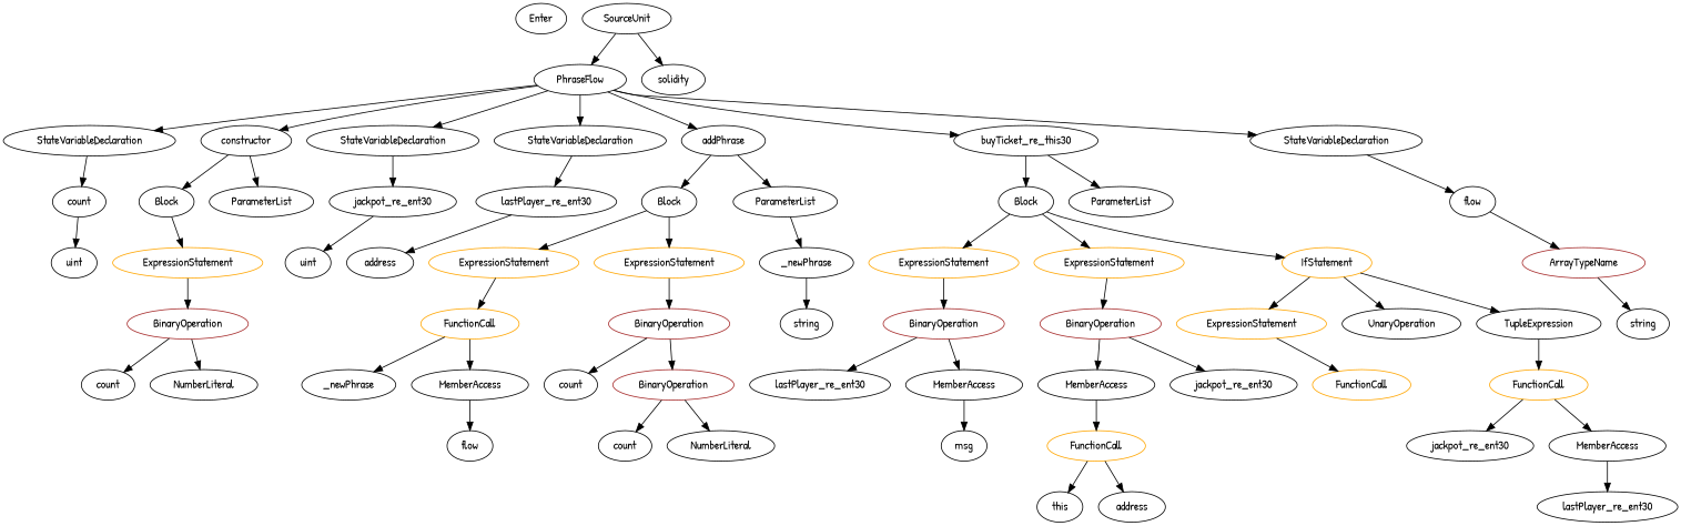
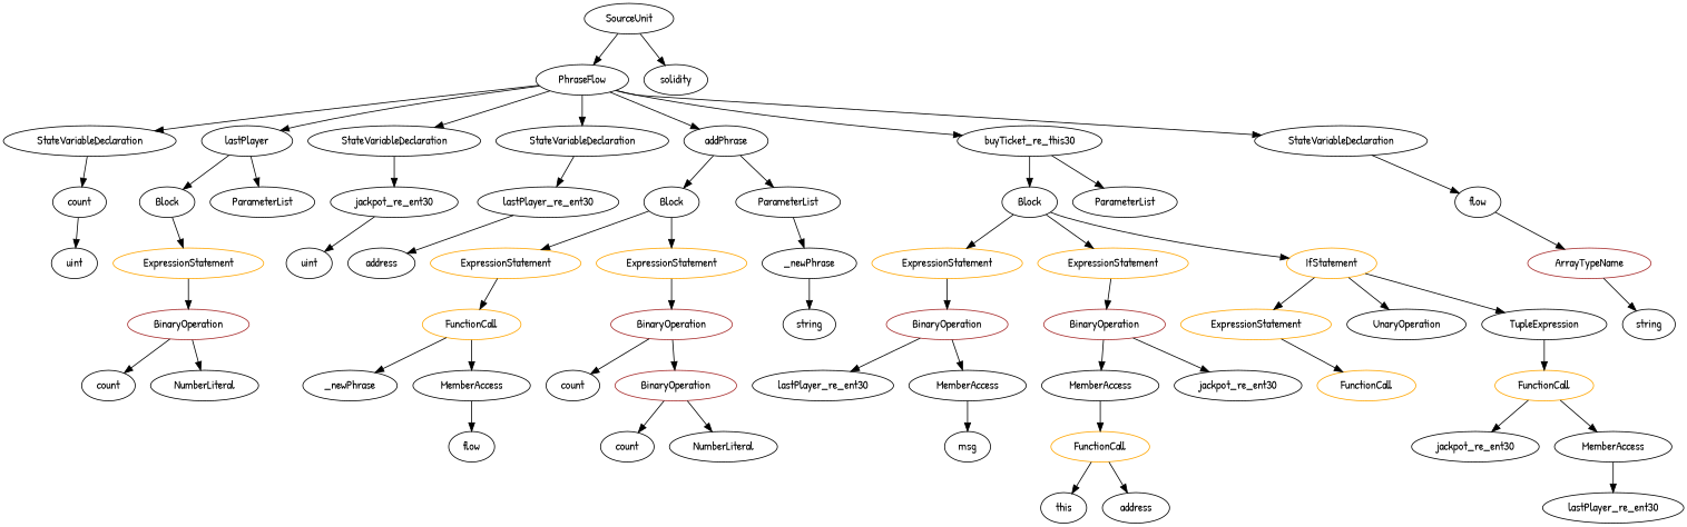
  strict digraph {
    fontname="Patrick Hand"
    node [fontname="Patrick Hand" color=black]
    edge [fontname="Patrick Hand"]
-   Enter [height=0.5 width=0.83628 color=""]
    n2 [color=orange height=0.5 label=ExpressionStatement width=2.458]
    n3 [color=brown height=0.5 label=BinaryOperation width=1.9867]
    n4 [height=0.5 label=lastPlayer_re_ent30 width=2.3055]
    n5 [height=0.5 label=MemberAccess width=1.9174]
    n6 [height=0.5 label=msg width=0.75]
    n7 [height=0.5 label=jackpot_re_ent30 width=2.0838]
    n8 [height=0.5 label=flow width=0.75311]
    n9 [height=0.5 label=StateVariableDeclaration width=2.8184]
    n10 [height=0.5 label=count width=0.87786]
    n11 [height=0.5 label=uint width=0.75]
-   n12 [height=0.5 label=constructor width=1.4877]
+   n12 [height=0.5 label=lastPlayer width=1.4877]
    n13 [height=0.5 label=Block width=0.90558]
    n14 [height=0.5 label=ParameterList width=1.7095]
    n15 [color=orange height=0.5 label=ExpressionStatement width=2.458]
    n16 [color=brown height=0.5 label=BinaryOperation width=1.9867]
    n17 [height=0.5 label=PhraseFlow width=1.5155]
    n18 [height=0.5 label=StateVariableDeclaration width=2.8184]
    n19 [height=0.5 label=StateVariableDeclaration width=2.8184]
    n20 [height=0.5 label=addPhrase width=1.3769]
    n21 [height=0.5 label=buyTicket_re_this30 width=2.361]
    n22 [height=0.5 label=StateVariableDeclaration width=2.8184]
    n23 [height=0.5 label=jackpot_re_ent30 width=2.0838]
    n24 [height=0.5 label=lastPlayer_re_ent30 width=2.3055]
    n25 [height=0.5 label=Block width=0.90558]
    n26 [height=0.5 label=ParameterList width=1.7095]
    n27 [height=0.5 label=Block width=0.90558]
    n28 [height=0.5 label=ParameterList width=1.7095]
    n29 [height=0.5 label=flow width=0.75311]
    n30 [height=0.5 label=uint width=0.75]
    n31 [height=0.5 label=address width=1.0996]
    n32 [color=orange height=0.5 label=ExpressionStatement width=2.458]
    n33 [color=orange height=0.5 label=ExpressionStatement width=2.458]
    n34 [height=0.5 label=_newPhrase width=1.5432]
    n35 [color=orange height=0.5 label=ExpressionStatement width=2.458]
    n36 [color=orange height=0.5 label=IfStatement width=1.4739]
    n37 [color=brown height=0.5 label=ArrayTypeName width=2.0145]
    n38 [height=0.5 label=string width=0.864]
    n39 [height=0.5 label=count width=0.87786]
    n40 [height=0.5 label=SourceUnit width=1.46]
    n41 [height=0.5 label=solidity width=1.0442]
    n42 [color=brown height=0.5 label=BinaryOperation width=1.9867]
    n43 [height=0.5 label=count width=0.87786]
    n44 [height=0.5 label=NumberLiteral width=1.765]
    n45 [color=orange height=0.5 label=FunctionCall width=1.6125]
    n46 [color=brown height=0.5 label=BinaryOperation width=1.9867]
    n47 [height=0.5 label=_newPhrase width=1.5432]
    n48 [height=0.5 label=MemberAccess width=1.9174]
    n49 [height=0.5 label=count width=0.87786]
    n50 [color=orange height=0.5 label=FunctionCall width=1.6125]
    n51 [height=0.5 label=MemberAccess width=1.9174]
    n52 [height=0.5 label=lastPlayer_re_ent30 width=2.3055]
    n53 [color=brown height=0.5 label=BinaryOperation width=1.9867]
    n54 [height=0.5 label=MemberAccess width=1.9174]
    n55 [height=0.5 label=jackpot_re_ent30 width=2.0838]
    n56 [color=orange height=0.5 label=FunctionCall width=1.6125]
    n57 [height=0.5 label=string width=0.864]
    n58 [color=orange height=0.5 label=FunctionCall width=1.6125]
    n59 [height=0.5 label=NumberLiteral width=1.765]
    n60 [color=orange height=0.5 label=ExpressionStatement width=2.458]
    n61 [height=0.5 label=UnaryOperation width=1.9452]
    n62 [height=0.5 label=TupleExpression width=2.0422]
    n63 [height=0.5 label=this width=0.75]
    n64 [height=0.5 label=address width=1.0996]
    n2 -> n3
    n3 -> n4
    n3 -> n5
    n5 -> n6
    n9 -> n10
    n10 -> n11
    n12 -> n13
    n12 -> n14
    n13 -> n15
    n15 -> n16
    n16 -> n49
    n16 -> n59
    n17 -> n9
    n17 -> n12
    n17 -> n18
    n17 -> n19
    n17 -> n20
    n17 -> n21
    n17 -> n22
    n18 -> n23
    n19 -> n24
    n20 -> n25
    n20 -> n26
    n21 -> n27
    n21 -> n28
    n22 -> n29
    n23 -> n30
    n24 -> n31
    n25 -> n32
    n25 -> n33
    n26 -> n34
    n27 -> n2
    n27 -> n35
    n27 -> n36
    n29 -> n37
    n32 -> n45
    n33 -> n46
    n34 -> n38
    n35 -> n53
    n36 -> n60
    n36 -> n61
    n36 -> n62
    n37 -> n57
    n40 -> n17
    n40 -> n41
    n42 -> n43
    n42 -> n44
    n45 -> n47
    n45 -> n48
    n46 -> n39
    n46 -> n42
    n48 -> n8
    n50 -> n7
    n50 -> n51
    n51 -> n52
    n53 -> n54
    n53 -> n55
    n54 -> n56
    n56 -> n63
    n56 -> n64
    n60 -> n58
    n62 -> n50
  }
